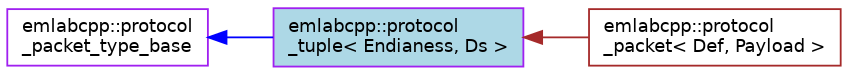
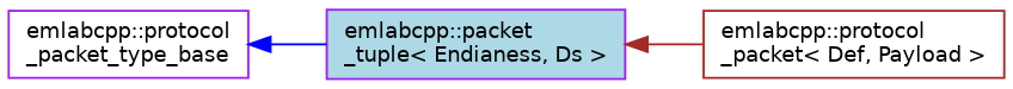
  digraph {
    rankdir=LR
    node [color=purple fillcolor=white fontname=Helvetica fontsize=10 shape=record style=filled]
    edge [dir=back fontname=Helvetica fontsize=10 labelfontname=Helvetica labelfontsize=10 style=solid]
-   n1 [fillcolor=lightblue fontcolor=black height=0.2 label="emlabcpp::protocol\l_tuple\< Endianess, Ds \>" width=0.4]
+   n1 [fillcolor=lightblue fontcolor=black height=0.2 label="emlabcpp::packet\l_tuple\< Endianess, Ds \>" width=0.4]
    n2 [color=brown height=0.2 label="emlabcpp::protocol\l_packet\< Def, Payload \>" width=0.4]
    n3 [height=0.2 label="emlabcpp::protocol\l_packet_type_base" width=0.4]
    n1 -> n2 [color=brown]
    n3 -> n1 [color=blue]
  }
